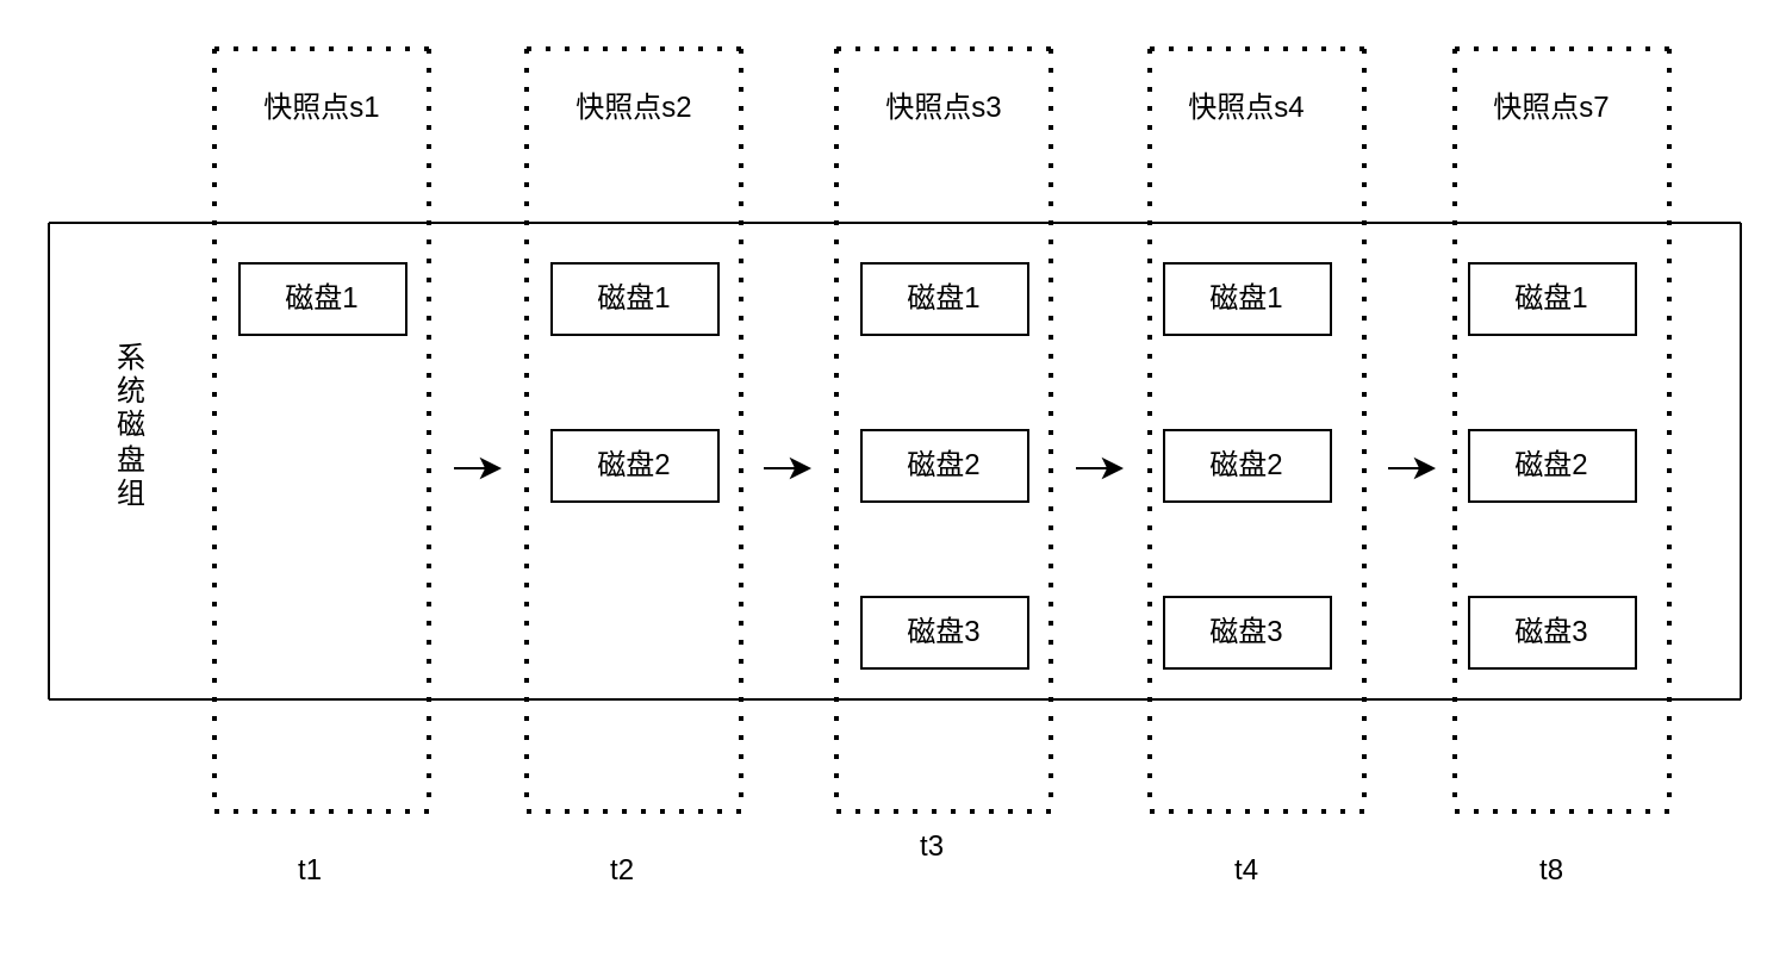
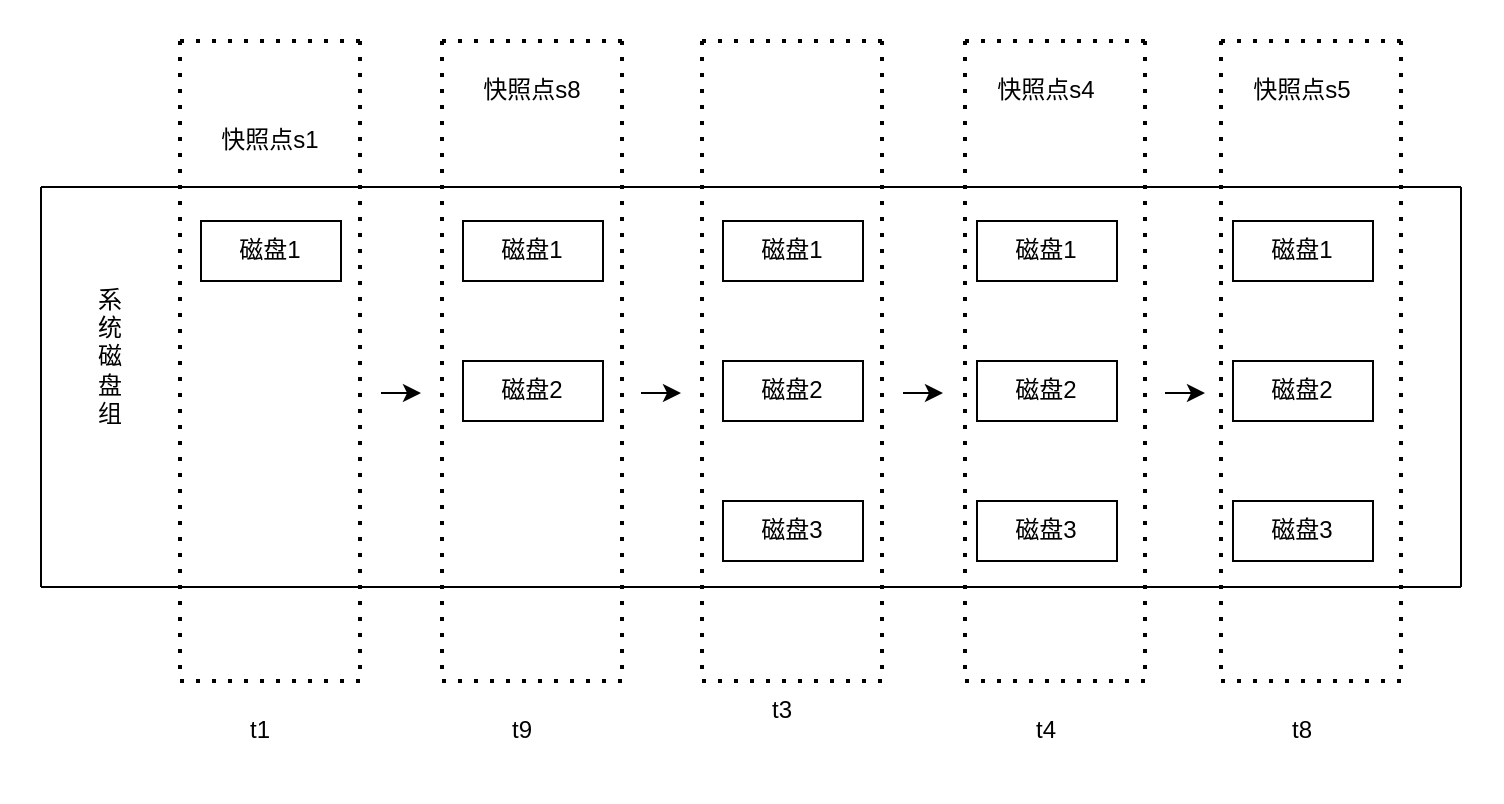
  <mxCell id="0" />
  <mxCell id="1" parent="0" />
  <mxCell id="2" value="磁盘1" style="rounded=0;whiteSpace=wrap;html=1;" vertex="1" parent="1"><mxGeometry x="100" y="110" width="70" height="30" as="geometry" /></mxCell>
  <mxCell id="3" value="磁盘1" style="rounded=0;whiteSpace=wrap;html=1;" vertex="1" parent="1"><mxGeometry x="231" y="110" width="70" height="30" as="geometry" /></mxCell>
  <mxCell id="4" value="磁盘1" style="rounded=0;whiteSpace=wrap;html=1;" vertex="1" parent="1"><mxGeometry x="361" y="110" width="70" height="30" as="geometry" /></mxCell>
  <mxCell id="5" value="磁盘1" style="rounded=0;whiteSpace=wrap;html=1;" vertex="1" parent="1"><mxGeometry x="488" y="110" width="70" height="30" as="geometry" /></mxCell>
  <mxCell id="6" value="磁盘2" style="rounded=0;whiteSpace=wrap;html=1;" vertex="1" parent="1"><mxGeometry x="231" y="180" width="70" height="30" as="geometry" /></mxCell>
  <mxCell id="7" value="磁盘2" style="rounded=0;whiteSpace=wrap;html=1;" vertex="1" parent="1"><mxGeometry x="361" y="180" width="70" height="30" as="geometry" /></mxCell>
  <mxCell id="8" value="磁盘2" style="rounded=0;whiteSpace=wrap;html=1;" vertex="1" parent="1"><mxGeometry x="488" y="180" width="70" height="30" as="geometry" /></mxCell>
  <mxCell id="9" value="磁盘3" style="rounded=0;whiteSpace=wrap;html=1;" vertex="1" parent="1"><mxGeometry x="361" y="250" width="70" height="30" as="geometry" /></mxCell>
  <mxCell id="10" value="磁盘3" style="rounded=0;whiteSpace=wrap;html=1;" vertex="1" parent="1"><mxGeometry x="488" y="250" width="70" height="30" as="geometry" /></mxCell>
- <mxCell id="11" value="快照点s1" style="text;html=1;strokeColor=none;fillColor=none;align=center;verticalAlign=middle;whiteSpace=wrap;rounded=0;" vertex="1" parent="1"><mxGeometry x="105" y="30" width="60" height="30" as="geometry" /></mxCell>
- <mxCell id="12" value="快照点s2" style="text;html=1;strokeColor=none;fillColor=none;align=center;verticalAlign=middle;whiteSpace=wrap;rounded=0;" vertex="1" parent="1"><mxGeometry x="236" y="30" width="60" height="30" as="geometry" /></mxCell>
- <mxCell id="13" value="快照点s3" style="text;html=1;strokeColor=none;fillColor=none;align=center;verticalAlign=middle;whiteSpace=wrap;rounded=0;" vertex="1" parent="1"><mxGeometry x="366" y="30" width="60" height="30" as="geometry" /></mxCell>
+ <mxCell id="11" value="快照点s1" style="text;html=1;strokeColor=none;fillColor=none;align=center;verticalAlign=middle;whiteSpace=wrap;rounded=0;" vertex="1" parent="1"><mxGeometry x="105" y="55" width="60" height="30" as="geometry" /></mxCell>
+ <mxCell id="12" value="快照点s8" style="text;html=1;strokeColor=none;fillColor=none;align=center;verticalAlign=middle;whiteSpace=wrap;rounded=0;" vertex="1" parent="1"><mxGeometry x="236" y="30" width="60" height="30" as="geometry" /></mxCell>
  <mxCell id="14" value="快照点s4" style="text;html=1;strokeColor=none;fillColor=none;align=center;verticalAlign=middle;whiteSpace=wrap;rounded=0;" vertex="1" parent="1"><mxGeometry x="493" y="30" width="60" height="30" as="geometry" /></mxCell>
  <mxCell id="15" value="" style="endArrow=none;dashed=1;html=1;dashPattern=1 3;strokeWidth=2;rounded=0;" edge="1" parent="1"><mxGeometry width="50" height="50" relative="1" as="geometry"><mxPoint x="89.5" y="20" as="sourcePoint" /><mxPoint x="89.5" y="340" as="targetPoint" /></mxGeometry></mxCell>
  <mxCell id="16" value="" style="endArrow=none;dashed=1;html=1;dashPattern=1 3;strokeWidth=2;rounded=0;" edge="1" parent="1"><mxGeometry width="50" height="50" relative="1" as="geometry"><mxPoint x="89.5" y="20" as="sourcePoint" /><mxPoint x="179.5" y="20" as="targetPoint" /></mxGeometry></mxCell>
  <mxCell id="17" value="" style="endArrow=none;dashed=1;html=1;dashPattern=1 3;strokeWidth=2;rounded=0;" edge="1" parent="1"><mxGeometry width="50" height="50" relative="1" as="geometry"><mxPoint x="179.5" y="20" as="sourcePoint" /><mxPoint x="179.5" y="340" as="targetPoint" /></mxGeometry></mxCell>
  <mxCell id="18" value="" style="endArrow=none;dashed=1;html=1;dashPattern=1 3;strokeWidth=2;rounded=0;" edge="1" parent="1"><mxGeometry width="50" height="50" relative="1" as="geometry"><mxPoint x="89.5" y="340" as="sourcePoint" /><mxPoint x="179.5" y="340" as="targetPoint" /></mxGeometry></mxCell>
  <mxCell id="19" value="" style="endArrow=none;dashed=1;html=1;dashPattern=1 3;strokeWidth=2;rounded=0;" edge="1" parent="1"><mxGeometry width="50" height="50" relative="1" as="geometry"><mxPoint x="220.5" y="20" as="sourcePoint" /><mxPoint x="220.5" y="340" as="targetPoint" /></mxGeometry></mxCell>
  <mxCell id="20" value="" style="endArrow=none;dashed=1;html=1;dashPattern=1 3;strokeWidth=2;rounded=0;" edge="1" parent="1"><mxGeometry width="50" height="50" relative="1" as="geometry"><mxPoint x="220.5" y="20" as="sourcePoint" /><mxPoint x="310.5" y="20" as="targetPoint" /></mxGeometry></mxCell>
  <mxCell id="21" value="" style="endArrow=none;dashed=1;html=1;dashPattern=1 3;strokeWidth=2;rounded=0;" edge="1" parent="1"><mxGeometry width="50" height="50" relative="1" as="geometry"><mxPoint x="310.5" y="20" as="sourcePoint" /><mxPoint x="310.5" y="340" as="targetPoint" /></mxGeometry></mxCell>
  <mxCell id="22" value="" style="endArrow=none;dashed=1;html=1;dashPattern=1 3;strokeWidth=2;rounded=0;" edge="1" parent="1"><mxGeometry width="50" height="50" relative="1" as="geometry"><mxPoint x="220.5" y="340" as="sourcePoint" /><mxPoint x="310.5" y="340" as="targetPoint" /></mxGeometry></mxCell>
  <mxCell id="23" value="" style="endArrow=none;dashed=1;html=1;dashPattern=1 3;strokeWidth=2;rounded=0;" edge="1" parent="1"><mxGeometry width="50" height="50" relative="1" as="geometry"><mxPoint x="350.5" y="20" as="sourcePoint" /><mxPoint x="350.5" y="340" as="targetPoint" /></mxGeometry></mxCell>
  <mxCell id="24" value="" style="endArrow=none;dashed=1;html=1;dashPattern=1 3;strokeWidth=2;rounded=0;" edge="1" parent="1"><mxGeometry width="50" height="50" relative="1" as="geometry"><mxPoint x="350.5" y="20" as="sourcePoint" /><mxPoint x="440.5" y="20" as="targetPoint" /></mxGeometry></mxCell>
  <mxCell id="25" value="" style="endArrow=none;dashed=1;html=1;dashPattern=1 3;strokeWidth=2;rounded=0;" edge="1" parent="1"><mxGeometry width="50" height="50" relative="1" as="geometry"><mxPoint x="440.5" y="20" as="sourcePoint" /><mxPoint x="440.5" y="340" as="targetPoint" /></mxGeometry></mxCell>
  <mxCell id="26" value="" style="endArrow=none;dashed=1;html=1;dashPattern=1 3;strokeWidth=2;rounded=0;" edge="1" parent="1"><mxGeometry width="50" height="50" relative="1" as="geometry"><mxPoint x="350.5" y="340" as="sourcePoint" /><mxPoint x="440.5" y="340" as="targetPoint" /></mxGeometry></mxCell>
  <mxCell id="27" value="" style="endArrow=none;dashed=1;html=1;dashPattern=1 3;strokeWidth=2;rounded=0;" edge="1" parent="1"><mxGeometry width="50" height="50" relative="1" as="geometry"><mxPoint x="482" y="20" as="sourcePoint" /><mxPoint x="482" y="340" as="targetPoint" /></mxGeometry></mxCell>
  <mxCell id="28" value="" style="endArrow=none;dashed=1;html=1;dashPattern=1 3;strokeWidth=2;rounded=0;" edge="1" parent="1"><mxGeometry width="50" height="50" relative="1" as="geometry"><mxPoint x="482" y="20" as="sourcePoint" /><mxPoint x="572" y="20" as="targetPoint" /></mxGeometry></mxCell>
  <mxCell id="29" value="" style="endArrow=none;dashed=1;html=1;dashPattern=1 3;strokeWidth=2;rounded=0;" edge="1" parent="1"><mxGeometry width="50" height="50" relative="1" as="geometry"><mxPoint x="572" y="20" as="sourcePoint" /><mxPoint x="572" y="340" as="targetPoint" /></mxGeometry></mxCell>
  <mxCell id="30" value="" style="endArrow=none;dashed=1;html=1;dashPattern=1 3;strokeWidth=2;rounded=0;" edge="1" parent="1"><mxGeometry width="50" height="50" relative="1" as="geometry"><mxPoint x="482" y="340" as="sourcePoint" /><mxPoint x="572" y="340" as="targetPoint" /></mxGeometry></mxCell>
  <mxCell id="31" value="磁盘1" style="rounded=0;whiteSpace=wrap;html=1;" vertex="1" parent="1"><mxGeometry x="616" y="110" width="70" height="30" as="geometry" /></mxCell>
  <mxCell id="32" value="磁盘2" style="rounded=0;whiteSpace=wrap;html=1;" vertex="1" parent="1"><mxGeometry x="616" y="180" width="70" height="30" as="geometry" /></mxCell>
  <mxCell id="33" value="磁盘3" style="rounded=0;whiteSpace=wrap;html=1;" vertex="1" parent="1"><mxGeometry x="616" y="250" width="70" height="30" as="geometry" /></mxCell>
- <mxCell id="34" value="快照点s7" style="text;html=1;strokeColor=none;fillColor=none;align=center;verticalAlign=middle;whiteSpace=wrap;rounded=0;" vertex="1" parent="1"><mxGeometry x="621" y="30" width="60" height="30" as="geometry" /></mxCell>
+ <mxCell id="34" value="快照点s5" style="text;html=1;strokeColor=none;fillColor=none;align=center;verticalAlign=middle;whiteSpace=wrap;rounded=0;" vertex="1" parent="1"><mxGeometry x="621" y="30" width="60" height="30" as="geometry" /></mxCell>
  <mxCell id="35" value="" style="endArrow=none;dashed=1;html=1;dashPattern=1 3;strokeWidth=2;rounded=0;" edge="1" parent="1"><mxGeometry width="50" height="50" relative="1" as="geometry"><mxPoint x="610" y="20" as="sourcePoint" /><mxPoint x="610" y="340" as="targetPoint" /></mxGeometry></mxCell>
  <mxCell id="36" value="" style="endArrow=none;dashed=1;html=1;dashPattern=1 3;strokeWidth=2;rounded=0;" edge="1" parent="1"><mxGeometry width="50" height="50" relative="1" as="geometry"><mxPoint x="610" y="20" as="sourcePoint" /><mxPoint x="700" y="20" as="targetPoint" /></mxGeometry></mxCell>
  <mxCell id="37" value="" style="endArrow=none;dashed=1;html=1;dashPattern=1 3;strokeWidth=2;rounded=0;" edge="1" parent="1"><mxGeometry width="50" height="50" relative="1" as="geometry"><mxPoint x="700" y="20" as="sourcePoint" /><mxPoint x="700" y="340" as="targetPoint" /></mxGeometry></mxCell>
  <mxCell id="38" value="" style="endArrow=none;dashed=1;html=1;dashPattern=1 3;strokeWidth=2;rounded=0;" edge="1" parent="1"><mxGeometry width="50" height="50" relative="1" as="geometry"><mxPoint x="610" y="340" as="sourcePoint" /><mxPoint x="700" y="340" as="targetPoint" /></mxGeometry></mxCell>
  <mxCell id="39" value="" style="endArrow=classic;html=1;rounded=0;" edge="1" parent="1"><mxGeometry width="50" height="50" relative="1" as="geometry"><mxPoint x="190" y="196" as="sourcePoint" /><mxPoint x="210" y="196" as="targetPoint" /></mxGeometry></mxCell>
  <mxCell id="40" value="" style="endArrow=classic;html=1;rounded=0;" edge="1" parent="1"><mxGeometry width="50" height="50" relative="1" as="geometry"><mxPoint x="320" y="196" as="sourcePoint" /><mxPoint x="340" y="196" as="targetPoint" /></mxGeometry></mxCell>
  <mxCell id="41" value="" style="endArrow=classic;html=1;rounded=0;" edge="1" parent="1"><mxGeometry width="50" height="50" relative="1" as="geometry"><mxPoint x="451" y="196" as="sourcePoint" /><mxPoint x="471" y="196" as="targetPoint" /></mxGeometry></mxCell>
  <mxCell id="42" value="" style="endArrow=classic;html=1;rounded=0;" edge="1" parent="1"><mxGeometry width="50" height="50" relative="1" as="geometry"><mxPoint x="582" y="196" as="sourcePoint" /><mxPoint x="602" y="196" as="targetPoint" /></mxGeometry></mxCell>
  <mxCell id="43" value="" style="endArrow=none;html=1;rounded=0;" edge="1" parent="1"><mxGeometry width="50" height="50" relative="1" as="geometry"><mxPoint x="20" y="93" as="sourcePoint" /><mxPoint x="730" y="93" as="targetPoint" /></mxGeometry></mxCell>
  <mxCell id="44" value="" style="endArrow=none;html=1;rounded=0;" edge="1" parent="1"><mxGeometry width="50" height="50" relative="1" as="geometry"><mxPoint x="20" y="293" as="sourcePoint" /><mxPoint x="730" y="293" as="targetPoint" /></mxGeometry></mxCell>
  <mxCell id="45" value="" style="endArrow=none;html=1;rounded=0;" edge="1" parent="1"><mxGeometry width="50" height="50" relative="1" as="geometry"><mxPoint x="20" y="93" as="sourcePoint" /><mxPoint x="20" y="293" as="targetPoint" /></mxGeometry></mxCell>
  <mxCell id="46" value="" style="endArrow=none;html=1;rounded=0;" edge="1" parent="1"><mxGeometry width="50" height="50" relative="1" as="geometry"><mxPoint x="730" y="93" as="sourcePoint" /><mxPoint x="730" y="293" as="targetPoint" /></mxGeometry></mxCell>
  <mxCell id="47" value="t1" style="text;html=1;strokeColor=none;fillColor=none;align=center;verticalAlign=middle;whiteSpace=wrap;rounded=0;" vertex="1" parent="1"><mxGeometry x="100" y="350" width="60" height="30" as="geometry" /></mxCell>
- <mxCell id="48" value="t2" style="text;html=1;strokeColor=none;fillColor=none;align=center;verticalAlign=middle;whiteSpace=wrap;rounded=0;" vertex="1" parent="1"><mxGeometry x="231" y="350" width="60" height="30" as="geometry" /></mxCell>
+ <mxCell id="48" value="t9" style="text;html=1;strokeColor=none;fillColor=none;align=center;verticalAlign=middle;whiteSpace=wrap;rounded=0;" vertex="1" parent="1"><mxGeometry x="231" y="350" width="60" height="30" as="geometry" /></mxCell>
  <mxCell id="49" value="t3" style="text;html=1;strokeColor=none;fillColor=none;align=center;verticalAlign=middle;whiteSpace=wrap;rounded=0;" vertex="1" parent="1"><mxGeometry x="361" y="340" width="60" height="30" as="geometry" /></mxCell>
  <mxCell id="50" value="t4" style="text;html=1;strokeColor=none;fillColor=none;align=center;verticalAlign=middle;whiteSpace=wrap;rounded=0;" vertex="1" parent="1"><mxGeometry x="493" y="350" width="60" height="30" as="geometry" /></mxCell>
  <mxCell id="51" value="t8" style="text;html=1;strokeColor=none;fillColor=none;align=center;verticalAlign=middle;whiteSpace=wrap;rounded=0;" vertex="1" parent="1"><mxGeometry x="621" y="350" width="60" height="30" as="geometry" /></mxCell>
  <mxCell id="52" value="系&lt;br&gt;统&lt;br&gt;磁&lt;br&gt;盘&lt;br&gt;组" style="text;html=1;strokeColor=none;fillColor=none;align=center;verticalAlign=middle;whiteSpace=wrap;rounded=0;" vertex="1" parent="1"><mxGeometry x="25" y="163" width="60" height="30" as="geometry" /></mxCell>
